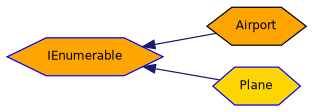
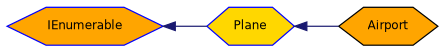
  digraph {
    rankdir=LR
    node [color=blue fillcolor=orange fontname=Helvetica fontsize=10 shape=hexagon style=filled]
    edge [color=midnightblue dir=back fontname=Helvetica fontsize=10 labelfontname=Helvetica labelfontsize=10 style=solid]
    n1 [height=0.2 label=IEnumerable width=0.4]
    n2 [color=black height=0.2 label=Airport width=0.4]
    n3 [fillcolor=gold height=0.2 label=Plane width=0.4]
-   n1 -> n2
+   n3 -> n2
    n1 -> n3
  }
